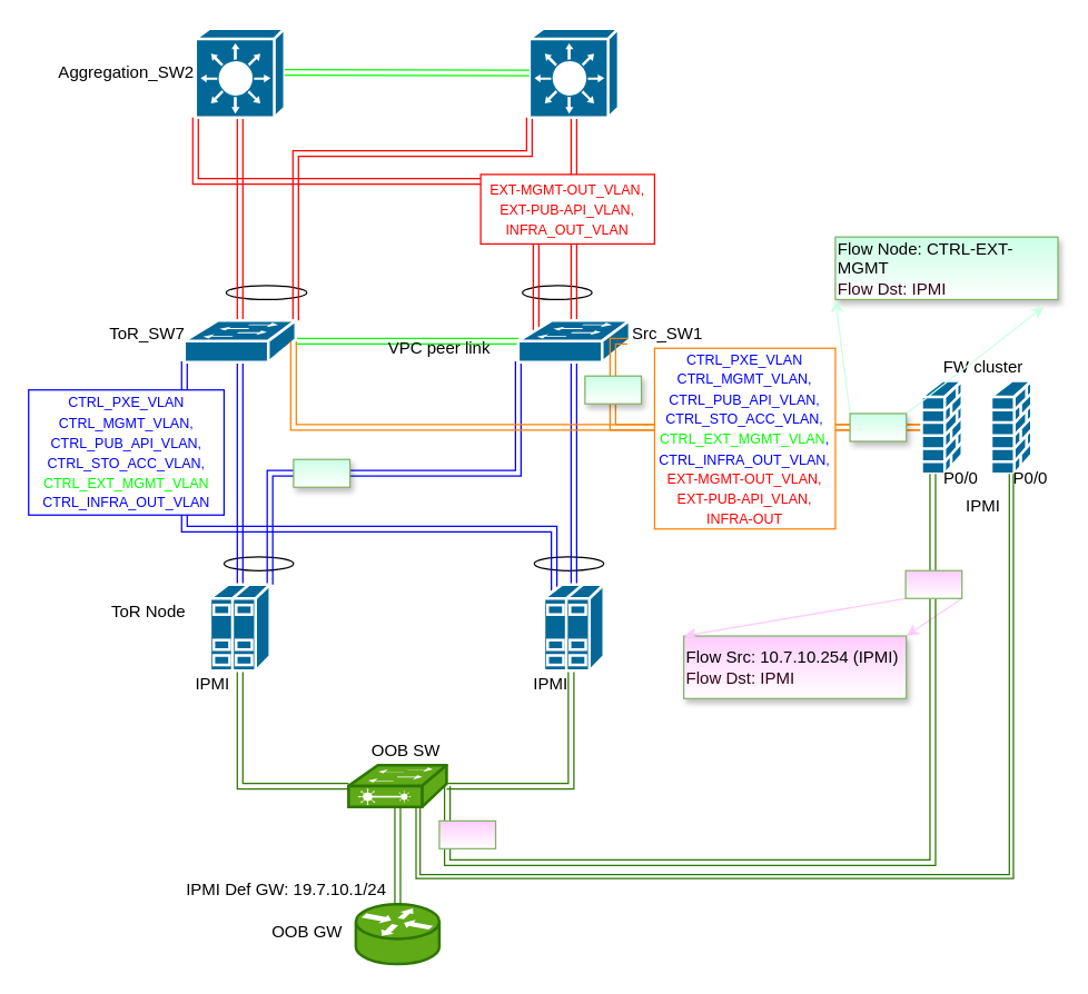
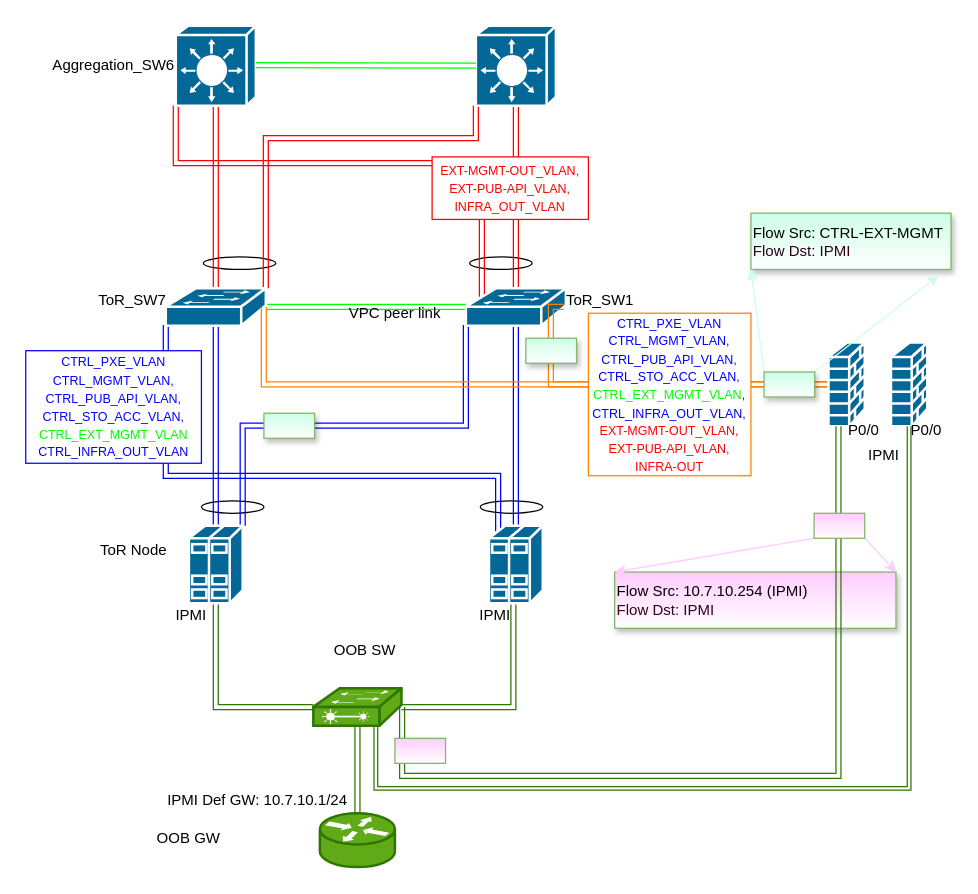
  <mxCell id="0" />
  <mxCell id="1" parent="0" />
  <mxCell id="2" value="" style="ellipse;whiteSpace=wrap;html=1;" vertex="1" parent="1"><mxGeometry x="162" y="205" width="58" height="10" as="geometry" /></mxCell>
  <mxCell id="3" value="" style="ellipse;whiteSpace=wrap;html=1;" vertex="1" parent="1"><mxGeometry x="375" y="205" width="50" height="10" as="geometry" /></mxCell>
  <mxCell id="4" value="" style="ellipse;whiteSpace=wrap;html=1;" parent="1" vertex="1"><mxGeometry x="160.5" y="400" width="50" height="10" as="geometry" /></mxCell>
  <mxCell id="5" value="" style="ellipse;whiteSpace=wrap;html=1;" parent="1" vertex="1"><mxGeometry x="383.5" y="400" width="50" height="10" as="geometry" /></mxCell>
  <mxCell id="6" style="edgeStyle=orthogonalEdgeStyle;rounded=0;orthogonalLoop=1;jettySize=auto;html=1;entryX=0.5;entryY=0.98;entryDx=0;entryDy=0;entryPerimeter=0;shape=link;strokeColor=#0000FF;" parent="1" source="9" target="17" edge="1"><mxGeometry relative="1" as="geometry" /></mxCell>
  <mxCell id="7" style="edgeStyle=orthogonalEdgeStyle;rounded=0;orthogonalLoop=1;jettySize=auto;html=1;exitX=1;exitY=0;exitDx=0;exitDy=0;exitPerimeter=0;entryX=0;entryY=0.98;entryDx=0;entryDy=0;entryPerimeter=0;shape=link;strokeColor=#0000FF;" parent="1" source="9" target="20" edge="1"><mxGeometry relative="1" as="geometry" /></mxCell>
  <mxCell id="8" style="edgeStyle=orthogonalEdgeStyle;rounded=0;orthogonalLoop=1;jettySize=auto;html=1;exitX=0.5;exitY=1;exitDx=0;exitDy=0;exitPerimeter=0;entryX=0;entryY=0.5;entryDx=0;entryDy=0;entryPerimeter=0;fillColor=#60a917;strokeColor=#2D7600;shape=link;" parent="1" source="9" target="38" edge="1"><mxGeometry relative="1" as="geometry" /></mxCell>
  <mxCell id="9" value="" style="shape=mxgraph.cisco.servers.standard_host;html=1;pointerEvents=1;dashed=0;fillColor=#036897;strokeColor=#ffffff;strokeWidth=2;verticalLabelPosition=bottom;verticalAlign=top;align=center;outlineConnect=0;" parent="1" vertex="1"><mxGeometry x="150.5" y="420" width="43" height="62" as="geometry" /></mxCell>
  <mxCell id="10" style="edgeStyle=orthogonalEdgeStyle;rounded=0;orthogonalLoop=1;jettySize=auto;html=1;exitX=0.17;exitY=0.07;exitDx=0;exitDy=0;exitPerimeter=0;entryX=0;entryY=0.98;entryDx=0;entryDy=0;entryPerimeter=0;shape=link;strokeColor=#0000FF;" parent="1" source="13" target="17" edge="1"><mxGeometry relative="1" as="geometry"><Array as="points"><mxPoint x="398" y="380" /><mxPoint x="132" y="380" /></Array></mxGeometry></mxCell>
  <mxCell id="11" style="edgeStyle=orthogonalEdgeStyle;shape=link;rounded=0;orthogonalLoop=1;jettySize=auto;html=1;exitX=0.5;exitY=0;exitDx=0;exitDy=0;exitPerimeter=0;entryX=0.5;entryY=0.98;entryDx=0;entryDy=0;entryPerimeter=0;strokeColor=#0000FF;" parent="1" source="13" target="20" edge="1"><mxGeometry relative="1" as="geometry" /></mxCell>
  <mxCell id="12" style="edgeStyle=orthogonalEdgeStyle;rounded=0;orthogonalLoop=1;jettySize=auto;html=1;entryX=1;entryY=0.5;entryDx=0;entryDy=0;entryPerimeter=0;fillColor=#60a917;strokeColor=#2D7600;shape=link;" parent="1" source="13" target="38" edge="1"><mxGeometry relative="1" as="geometry"><Array as="points"><mxPoint x="410" y="565" /></Array></mxGeometry></mxCell>
  <mxCell id="13" value="" style="shape=mxgraph.cisco.servers.standard_host;html=1;pointerEvents=1;dashed=0;fillColor=#036897;strokeColor=#ffffff;strokeWidth=2;verticalLabelPosition=bottom;verticalAlign=top;align=center;outlineConnect=0;" parent="1" vertex="1"><mxGeometry x="390.5" y="420" width="43" height="62" as="geometry" /></mxCell>
  <mxCell id="14" style="edgeStyle=orthogonalEdgeStyle;shape=link;rounded=0;orthogonalLoop=1;jettySize=auto;html=1;entryX=0.5;entryY=1;entryDx=0;entryDy=0;entryPerimeter=0;strokeColor=#FF0000;" parent="1" source="17" target="25" edge="1"><mxGeometry relative="1" as="geometry" /></mxCell>
  <mxCell id="15" style="edgeStyle=orthogonalEdgeStyle;shape=link;rounded=0;orthogonalLoop=1;jettySize=auto;html=1;exitX=1;exitY=0;exitDx=0;exitDy=0;exitPerimeter=0;entryX=0;entryY=1;entryDx=0;entryDy=0;entryPerimeter=0;strokeColor=#FF0000;" parent="1" source="17" target="26" edge="1"><mxGeometry relative="1" as="geometry"><Array as="points"><mxPoint x="212" y="110" /><mxPoint x="380" y="110" /></Array></mxGeometry></mxCell>
  <mxCell id="16" style="edgeStyle=orthogonalEdgeStyle;shape=link;rounded=0;orthogonalLoop=1;jettySize=auto;html=1;strokeColor=#00FF00;" parent="1" source="17" target="20" edge="1"><mxGeometry relative="1" as="geometry" /></mxCell>
  <mxCell id="17" value="" style="shape=mxgraph.cisco.switches.workgroup_switch;html=1;pointerEvents=1;dashed=0;fillColor=#036897;strokeColor=#ffffff;strokeWidth=2;verticalLabelPosition=bottom;verticalAlign=top;align=center;outlineConnect=0;" parent="1" vertex="1"><mxGeometry x="132" y="230" width="80" height="30" as="geometry" /></mxCell>
  <mxCell id="18" style="edgeStyle=orthogonalEdgeStyle;shape=link;rounded=0;orthogonalLoop=1;jettySize=auto;html=1;strokeColor=#FF0000;" parent="1" source="20" target="26" edge="1"><mxGeometry relative="1" as="geometry" /></mxCell>
  <mxCell id="19" style="edgeStyle=orthogonalEdgeStyle;shape=link;rounded=0;orthogonalLoop=1;jettySize=auto;html=1;exitX=0.16;exitY=0.23;exitDx=0;exitDy=0;exitPerimeter=0;entryX=0;entryY=1;entryDx=0;entryDy=0;entryPerimeter=0;strokeColor=#FF0000;" parent="1" source="20" target="25" edge="1"><mxGeometry relative="1" as="geometry"><Array as="points"><mxPoint x="385" y="130" /><mxPoint x="140" y="130" /></Array></mxGeometry></mxCell>
  <mxCell id="20" value="" style="shape=mxgraph.cisco.switches.workgroup_switch;html=1;pointerEvents=1;dashed=0;fillColor=#036897;strokeColor=#ffffff;strokeWidth=2;verticalLabelPosition=bottom;verticalAlign=top;align=center;outlineConnect=0;" parent="1" vertex="1"><mxGeometry x="372" y="230" width="80" height="30" as="geometry" /></mxCell>
  <mxCell id="21" style="edgeStyle=orthogonalEdgeStyle;rounded=0;orthogonalLoop=1;jettySize=auto;html=1;entryX=0.98;entryY=0.5;entryDx=0;entryDy=0;entryPerimeter=0;strokeColor=#FF8000;shape=link;" parent="1" source="23" target="20" edge="1"><mxGeometry relative="1" as="geometry"><Array as="points"><mxPoint x="440" y="307" /><mxPoint x="440" y="245" /></Array></mxGeometry></mxCell>
  <mxCell id="22" style="edgeStyle=orthogonalEdgeStyle;rounded=0;orthogonalLoop=1;jettySize=auto;html=1;entryX=0.98;entryY=0.5;entryDx=0;entryDy=0;entryPerimeter=0;strokeColor=#FF8000;shape=link;" parent="1" source="23" target="17" edge="1"><mxGeometry relative="1" as="geometry" /></mxCell>
  <mxCell id="23" value="" style="shape=mxgraph.cisco.security.firewall;html=1;pointerEvents=1;dashed=0;fillColor=#036897;strokeColor=#ffffff;strokeWidth=2;verticalLabelPosition=bottom;verticalAlign=top;align=center;outlineConnect=0;" parent="1" vertex="1"><mxGeometry x="662" y="273.5" width="29" height="67" as="geometry" /></mxCell>
  <mxCell id="24" value="" style="shape=mxgraph.cisco.security.firewall;html=1;pointerEvents=1;dashed=0;fillColor=#036897;strokeColor=#ffffff;strokeWidth=2;verticalLabelPosition=bottom;verticalAlign=top;align=center;outlineConnect=0;" parent="1" vertex="1"><mxGeometry x="712" y="273.5" width="29" height="67" as="geometry" /></mxCell>
  <mxCell id="25" value="" style="shape=mxgraph.cisco.switches.layer_3_switch;html=1;pointerEvents=1;dashed=0;fillColor=#036897;strokeColor=#ffffff;strokeWidth=2;verticalLabelPosition=bottom;verticalAlign=top;align=center;outlineConnect=0;" parent="1" vertex="1"><mxGeometry x="140" y="20" width="64" height="64" as="geometry" /></mxCell>
  <mxCell id="26" value="" style="shape=mxgraph.cisco.switches.layer_3_switch;html=1;pointerEvents=1;dashed=0;fillColor=#036897;strokeColor=#ffffff;strokeWidth=2;verticalLabelPosition=bottom;verticalAlign=top;align=center;outlineConnect=0;" parent="1" vertex="1"><mxGeometry x="380" y="20" width="64" height="64" as="geometry" /></mxCell>
  <mxCell id="27" value="ToR_SW7" style="text;html=1;align=center;verticalAlign=middle;resizable=0;points=[];autosize=1;" parent="1" vertex="1"><mxGeometry x="70" y="230" width="70" height="20" as="geometry" /></mxCell>
- <mxCell id="28" value="Src_SW1" style="text;html=1;align=center;verticalAlign=middle;resizable=0;points=[];autosize=1;" parent="1" vertex="1"><mxGeometry x="444" y="230" width="70" height="20" as="geometry" /></mxCell>
- <mxCell id="29" value="Aggregation_SW2" style="text;html=1;align=center;verticalAlign=middle;resizable=0;points=[];autosize=1;" parent="1" vertex="1"><mxGeometry x="35.25" y="42" width="110" height="20" as="geometry" /></mxCell>
+ <mxCell id="28" value="ToR_SW1" style="text;html=1;align=center;verticalAlign=middle;resizable=0;points=[];autosize=1;" parent="1" vertex="1"><mxGeometry x="444" y="230" width="70" height="20" as="geometry" /></mxCell>
+ <mxCell id="29" value="Aggregation_SW6" style="text;html=1;align=center;verticalAlign=middle;resizable=0;points=[];autosize=1;" parent="1" vertex="1"><mxGeometry x="35.25" y="42" width="110" height="20" as="geometry" /></mxCell>
  <mxCell id="30" value="ToR Node" style="text;html=1;align=center;verticalAlign=middle;resizable=0;points=[];autosize=1;" parent="1" vertex="1"><mxGeometry x="60.5" y="430" width="90" height="20" as="geometry" /></mxCell>
- <mxCell id="31" value="FW cluster" style="text;html=1;align=center;verticalAlign=middle;resizable=0;points=[];autosize=1;" parent="1" vertex="1"><mxGeometry x="671" y="253.5" width="70" height="20" as="geometry" /></mxCell>
  <mxCell id="32" value="VPC peer link" style="text;html=1;align=center;verticalAlign=middle;resizable=0;points=[];autosize=1;" parent="1" vertex="1"><mxGeometry x="270" y="240" width="90" height="20" as="geometry" /></mxCell>
  <mxCell id="33" style="edgeStyle=orthogonalEdgeStyle;shape=link;rounded=0;orthogonalLoop=1;jettySize=auto;html=1;entryX=0;entryY=0.5;entryDx=0;entryDy=0;entryPerimeter=0;strokeColor=#00FF00;" parent="1" target="26" edge="1"><mxGeometry relative="1" as="geometry"><mxPoint x="204" y="51.5" as="sourcePoint" /><mxPoint x="364" y="51.5" as="targetPoint" /></mxGeometry></mxCell>
  <mxCell id="34" value="&lt;span style=&quot;font-family: &amp;#34;calibri&amp;#34; , sans-serif ; text-transform: uppercase&quot;&gt;&lt;font style=&quot;font-size: 10px&quot; color=&quot;#0000ff&quot;&gt;CTRL_PXE_VLAN&lt;br&gt;ctrl_mgmt_vlan, ctrl_pub_api_vlan,&lt;br&gt;ctrl_sto_acc_vlan, &lt;/font&gt;&lt;font style=&quot;font-size: 10px&quot;&gt;&lt;font style=&quot;background-color: rgb(255 , 255 , 255)&quot; color=&quot;#00ff00&quot;&gt;CTRL_ext_mgmt_vlan&lt;/font&gt;&lt;br&gt;&lt;font color=&quot;#0000ff&quot;&gt;CTRL_INFRA_OUT_VLAN&lt;/font&gt;&lt;br&gt;&lt;/font&gt;&lt;/span&gt;" style="whiteSpace=wrap;html=1;strokeColor=#0000FF;" parent="1" vertex="1"><mxGeometry x="20" y="280" width="140.5" height="90" as="geometry" /></mxCell>
  <mxCell id="35" value="&lt;font style=&quot;font-size: 10px&quot;&gt;&lt;font style=&quot;font-size: 10px&quot;&gt;&lt;font face=&quot;calibri, sans-serif&quot; style=&quot;color: rgb(0 , 0 , 255) ; font-size: 10px&quot;&gt;&lt;span style=&quot;text-transform: uppercase&quot;&gt;CTRL_PXE_VLAN&lt;br&gt;ctrl_mgmt_vlan, ctrl_pub_api_vlan,&lt;/span&gt;&lt;/font&gt;&lt;br&gt;&lt;font face=&quot;calibri, sans-serif&quot; style=&quot;font-size: 10px&quot;&gt;&lt;span style=&quot;text-transform: uppercase&quot;&gt;&lt;font color=&quot;#0000ff&quot;&gt;ctrl_sto_acc_vlan, &lt;/font&gt;&lt;font color=&quot;#00ff00&quot;&gt;CTRL_ext_mgmt_vlan&lt;/font&gt;&lt;font color=&quot;#0000ff&quot;&gt;,&lt;/font&gt;&lt;br&gt;&lt;font color=&quot;#0000ff&quot;&gt;CTRL_INFRA_OUT_VLAN,&lt;/font&gt;&lt;/span&gt;&lt;/font&gt;&lt;br&gt;&lt;font face=&quot;calibri, sans-serif&quot; style=&quot;font-size: 10px&quot; color=&quot;#ff0000&quot;&gt;&lt;span style=&quot;text-transform: uppercase&quot;&gt;EXT-MGMT-OUT_VLAN,&lt;br&gt;EXT-PUB-API_VLAN, &lt;br&gt;INFRA-OUT&lt;/span&gt;&lt;/font&gt;&lt;/font&gt;&lt;/font&gt;&lt;font style=&quot;font-size: 10px&quot; color=&quot;#0000ff&quot;&gt;&lt;br&gt;&lt;/font&gt;" style="whiteSpace=wrap;html=1;strokeColor=#FF8000;" parent="1" vertex="1"><mxGeometry x="470" y="250" width="130" height="130" as="geometry" /></mxCell>
  <mxCell id="36" value="&lt;span style=&quot;color: rgb(255 , 0 , 0) ; font-family: &amp;#34;calibri&amp;#34; , sans-serif ; font-size: 10px ; text-transform: uppercase&quot;&gt;EXT-MGMT-OUT_VLAN,&lt;/span&gt;&lt;br style=&quot;color: rgb(255 , 0 , 0) ; font-family: &amp;#34;calibri&amp;#34; , sans-serif ; font-size: 10px ; text-transform: uppercase&quot;&gt;&lt;span style=&quot;color: rgb(255 , 0 , 0) ; font-family: &amp;#34;calibri&amp;#34; , sans-serif ; font-size: 10px ; text-transform: uppercase&quot;&gt;EXT-PUB-API_VLAN, INFRA_OUT_VLAN&lt;/span&gt;&lt;font style=&quot;font-size: 10px&quot; color=&quot;#0000ff&quot;&gt;&lt;br&gt;&lt;/font&gt;" style="whiteSpace=wrap;html=1;strokeColor=#FF0000;" parent="1" vertex="1"><mxGeometry x="345" y="125" width="125" height="50" as="geometry" /></mxCell>
  <mxCell id="37" style="edgeStyle=orthogonalEdgeStyle;rounded=0;orthogonalLoop=1;jettySize=auto;html=1;fillColor=#60a917;strokeColor=#2D7600;shape=link;" parent="1" source="38" target="39" edge="1"><mxGeometry relative="1" as="geometry" /></mxCell>
  <mxCell id="38" value="" style="shape=mxgraph.cisco.switches.layer_2_remote_switch;html=1;pointerEvents=1;dashed=0;fillColor=#60a917;strokeColor=#2D7600;strokeWidth=2;verticalLabelPosition=bottom;verticalAlign=top;align=center;outlineConnect=0;fontColor=#ffffff;" parent="1" vertex="1"><mxGeometry x="250" y="550" width="70.5" height="30" as="geometry" /></mxCell>
  <mxCell id="39" value="" style="shape=mxgraph.cisco.routers.router;html=1;pointerEvents=1;dashed=0;fillColor=#60a917;strokeColor=#2D7600;strokeWidth=2;verticalLabelPosition=bottom;verticalAlign=top;align=center;outlineConnect=0;fontColor=#ffffff;" parent="1" vertex="1"><mxGeometry x="255.25" y="650" width="60" height="43" as="geometry" /></mxCell>
- <mxCell id="40" value="OOB SW" style="text;html=1;align=center;verticalAlign=middle;resizable=0;points=[];autosize=1;" parent="1" vertex="1"><mxGeometry x="260.5" y="530" width="60" height="20" as="geometry" /></mxCell>
+ <mxCell id="40" value="OOB SW" style="text;html=1;align=center;verticalAlign=middle;resizable=0;points=[];autosize=1;" parent="1" vertex="1"><mxGeometry x="260.5" y="510" width="60" height="20" as="geometry" /></mxCell>
  <mxCell id="41" value="IPMI" style="text;html=1;align=center;verticalAlign=middle;resizable=0;points=[];autosize=1;" parent="1" vertex="1"><mxGeometry x="132" y="482" width="40" height="20" as="geometry" /></mxCell>
  <mxCell id="42" value="IPMI" style="text;html=1;align=center;verticalAlign=middle;resizable=0;points=[];autosize=1;" parent="1" vertex="1"><mxGeometry x="375" y="482" width="40" height="20" as="geometry" /></mxCell>
  <mxCell id="43" value="IPMI" style="text;html=1;align=center;verticalAlign=middle;resizable=0;points=[];autosize=1;" parent="1" vertex="1"><mxGeometry x="686" y="353.5" width="40" height="20" as="geometry" /></mxCell>
  <mxCell id="44" value="&lt;span style=&quot;color: rgba(0 , 0 , 0 , 0) ; font-family: monospace ; font-size: 0px&quot;&gt;%3CmxGraphModel%3E%3Croot%3E%3CmxCell%20id%3D%220%22%2F%3E%3CmxCell%20id%3D%221%22%20parent%3D%220%22%2F%3E%3CmxCell%20id%3D%222%22%20value%3D%2210.7.10.3%2F24%22%20style%3D%22text%3Bhtml%3D1%3Balign%3Dcenter%3BverticalAlign%3Dmiddle%3Bresizable%3D0%3Bpoints%3D%5B%5D%3Bautosize%3D1%3B%22%20vertex%3D%221%22%20parent%3D%221%22%3E%3CmxGeometry%20x%3D%22199.5%22%20y%3D%22540%22%20width%3D%2280%22%20height%3D%2220%22%20as%3D%22geometry%22%2F%3E%3C%2FmxCell%3E%3C%2Froot%3E%3C%2FmxGraphModel%3E&lt;/span&gt;" style="text;html=1;align=center;verticalAlign=middle;resizable=0;points=[];autosize=1;" parent="1" vertex="1"><mxGeometry x="300" y="640" width="20" height="20" as="geometry" /></mxCell>
- <mxCell id="45" value="IPMI Def GW: 19.7.10.1/24" style="text;html=1;align=center;verticalAlign=middle;resizable=0;points=[];autosize=1;" parent="1" vertex="1"><mxGeometry x="125" y="630" width="160" height="20" as="geometry" /></mxCell>
- <mxCell id="46" value="OOB GW" style="text;html=1;align=center;verticalAlign=middle;resizable=0;points=[];autosize=1;" parent="1" vertex="1"><mxGeometry x="185.25" y="660" width="70" height="20" as="geometry" /></mxCell>
+ <mxCell id="45" value="IPMI Def GW: 10.7.10.1/24" style="text;html=1;align=center;verticalAlign=middle;resizable=0;points=[];autosize=1;" parent="1" vertex="1"><mxGeometry x="125" y="630" width="160" height="20" as="geometry" /></mxCell>
+ <mxCell id="46" value="OOB GW" style="text;html=1;align=center;verticalAlign=middle;resizable=0;points=[];autosize=1;" parent="1" vertex="1"><mxGeometry x="115.25" y="660" width="70" height="20" as="geometry" /></mxCell>
  <mxCell id="47" value="P0/0" style="text;html=1;align=center;verticalAlign=middle;resizable=0;points=[];autosize=1;" parent="1" vertex="1"><mxGeometry x="720" y="333.5" width="40" height="20" as="geometry" /></mxCell>
  <mxCell id="48" value="P0/0" style="text;html=1;align=center;verticalAlign=middle;resizable=0;points=[];autosize=1;" parent="1" vertex="1"><mxGeometry x="670" y="333.5" width="40" height="20" as="geometry" /></mxCell>
  <mxCell id="49" style="edgeStyle=orthogonalEdgeStyle;rounded=0;orthogonalLoop=1;jettySize=auto;html=1;fillColor=#60a917;strokeColor=#2D7600;shape=link;exitX=0.5;exitY=1;exitDx=0;exitDy=0;exitPerimeter=0;width=2.941;" parent="1" source="24" target="38" edge="1"><mxGeometry relative="1" as="geometry"><Array as="points"><mxPoint x="727" y="630" /><mxPoint x="300" y="630" /></Array><mxPoint x="706.5" y="347" as="sourcePoint" /><mxPoint x="320.5" y="580" as="targetPoint" /></mxGeometry></mxCell>
  <mxCell id="50" value="" style="whiteSpace=wrap;html=1;strokeColor=#82b366;gradientColor=#ffffff;fillColor=#CCFFE6;shadow=1;" parent="1" vertex="1"><mxGeometry x="210.5" y="330" width="40.5" height="20" as="geometry" /></mxCell>
  <mxCell id="51" value="" style="whiteSpace=wrap;html=1;strokeColor=#82b366;gradientColor=#ffffff;fillColor=#CCFFE6;shadow=1;" parent="1" vertex="1"><mxGeometry x="420" y="270" width="40.5" height="20" as="geometry" /></mxCell>
- <mxCell id="52" value="&lt;span&gt;Flow&amp;nbsp;&lt;/span&gt;&lt;span&gt;Node: CTRL-EXT-MGMT&lt;br&gt;&lt;/span&gt;&lt;span style=&quot;color: rgb(51 , 0 , 26)&quot;&gt;Flow Dst: IPMI&lt;/span&gt;" style="whiteSpace=wrap;html=1;strokeColor=#82b366;gradientColor=#ffffff;fillColor=#CCFFE6;shadow=1;align=left;" parent="1" vertex="1"><mxGeometry x="600" y="170" width="160" height="45" as="geometry" /></mxCell>
+ <mxCell id="52" value="&lt;span&gt;Flow&amp;nbsp;&lt;/span&gt;&lt;span&gt;Src: CTRL-EXT-MGMT&lt;br&gt;&lt;/span&gt;&lt;span style=&quot;color: rgb(51 , 0 , 26)&quot;&gt;Flow Dst: IPMI&lt;/span&gt;" style="whiteSpace=wrap;html=1;strokeColor=#82b366;gradientColor=#ffffff;fillColor=#CCFFE6;shadow=1;align=left;" parent="1" vertex="1"><mxGeometry x="600" y="170" width="160" height="45" as="geometry" /></mxCell>
  <mxCell id="53" style="edgeStyle=none;orthogonalLoop=1;jettySize=auto;html=1;exitX=0;exitY=0;exitDx=0;exitDy=0;entryX=0;entryY=1;entryDx=0;entryDy=0;strokeColor=#CCFFE6;" parent="1" source="55" target="52" edge="1"><mxGeometry relative="1" as="geometry" /></mxCell>
  <mxCell id="54" style="edgeStyle=none;orthogonalLoop=1;jettySize=auto;html=1;exitX=1;exitY=0;exitDx=0;exitDy=0;strokeColor=#CCFFE6;" parent="1" source="55" edge="1"><mxGeometry relative="1" as="geometry"><mxPoint x="750" y="220" as="targetPoint" /></mxGeometry></mxCell>
  <mxCell id="55" value="" style="whiteSpace=wrap;html=1;strokeColor=#82b366;gradientColor=#ffffff;fillColor=#CCFFE6;shadow=1;" parent="1" vertex="1"><mxGeometry x="610.5" y="297" width="40.5" height="20" as="geometry" /></mxCell>
- <mxCell id="56" value="&lt;span&gt;Flow&amp;nbsp;&lt;/span&gt;&lt;span&gt;Src: 10.7.10.254 (IPMI)&lt;br&gt;&lt;/span&gt;&lt;span style=&quot;color: rgb(51 , 0 , 26)&quot;&gt;Flow Dst: IPMI&lt;/span&gt;" style="whiteSpace=wrap;html=1;strokeColor=#82b366;gradientColor=#ffffff;shadow=1;align=left;fillColor=#FFCCFF;" parent="1" vertex="1"><mxGeometry x="491" y="457" width="160" height="45" as="geometry" /></mxCell>
+ <mxCell id="56" value="&lt;span&gt;Flow&amp;nbsp;&lt;/span&gt;&lt;span&gt;Src: 10.7.10.254 (IPMI)&lt;br&gt;&lt;/span&gt;&lt;span style=&quot;color: rgb(51 , 0 , 26)&quot;&gt;Flow Dst: IPMI&lt;/span&gt;" style="whiteSpace=wrap;html=1;strokeColor=#82b366;gradientColor=#ffffff;shadow=1;align=left;fillColor=#FFCCFF;" parent="1" vertex="1"><mxGeometry x="491" y="457" width="225" height="45" as="geometry" /></mxCell>
  <mxCell id="57" style="edgeStyle=none;orthogonalLoop=1;jettySize=auto;html=1;exitX=0;exitY=1;exitDx=0;exitDy=0;entryX=0;entryY=0;entryDx=0;entryDy=0;strokeColor=#FFCCFF;" parent="1" source="60" target="56" edge="1"><mxGeometry relative="1" as="geometry" /></mxCell>
  <mxCell id="58" style="edgeStyle=none;orthogonalLoop=1;jettySize=auto;html=1;exitX=1;exitY=1;exitDx=0;exitDy=0;entryX=1;entryY=0;entryDx=0;entryDy=0;strokeColor=#FFCCFF;" parent="1" source="60" target="56" edge="1"><mxGeometry relative="1" as="geometry" /></mxCell>
  <mxCell id="59" style="edgeStyle=orthogonalEdgeStyle;rounded=0;orthogonalLoop=1;jettySize=auto;html=1;fillColor=#60a917;strokeColor=#2D7600;shape=link;" parent="1" source="23" target="38" edge="1"><mxGeometry relative="1" as="geometry"><Array as="points"><mxPoint x="670" y="620" /><mxPoint x="321" y="620" /><mxPoint x="321" y="565" /></Array><mxPoint x="656.5" y="347" as="sourcePoint" /><mxPoint x="321" y="610" as="targetPoint" /></mxGeometry></mxCell>
  <mxCell id="60" value="" style="whiteSpace=wrap;html=1;strokeColor=#82b366;gradientColor=#ffffff;fillColor=#FFCCFF;" parent="1" vertex="1"><mxGeometry x="650.5" y="410" width="40.5" height="20" as="geometry" /></mxCell>
  <mxCell id="61" value="" style="whiteSpace=wrap;html=1;strokeColor=#82b366;gradientColor=#ffffff;fillColor=#FFCCFF;" parent="1" vertex="1"><mxGeometry x="315.25" y="590" width="40.5" height="20" as="geometry" /></mxCell>
